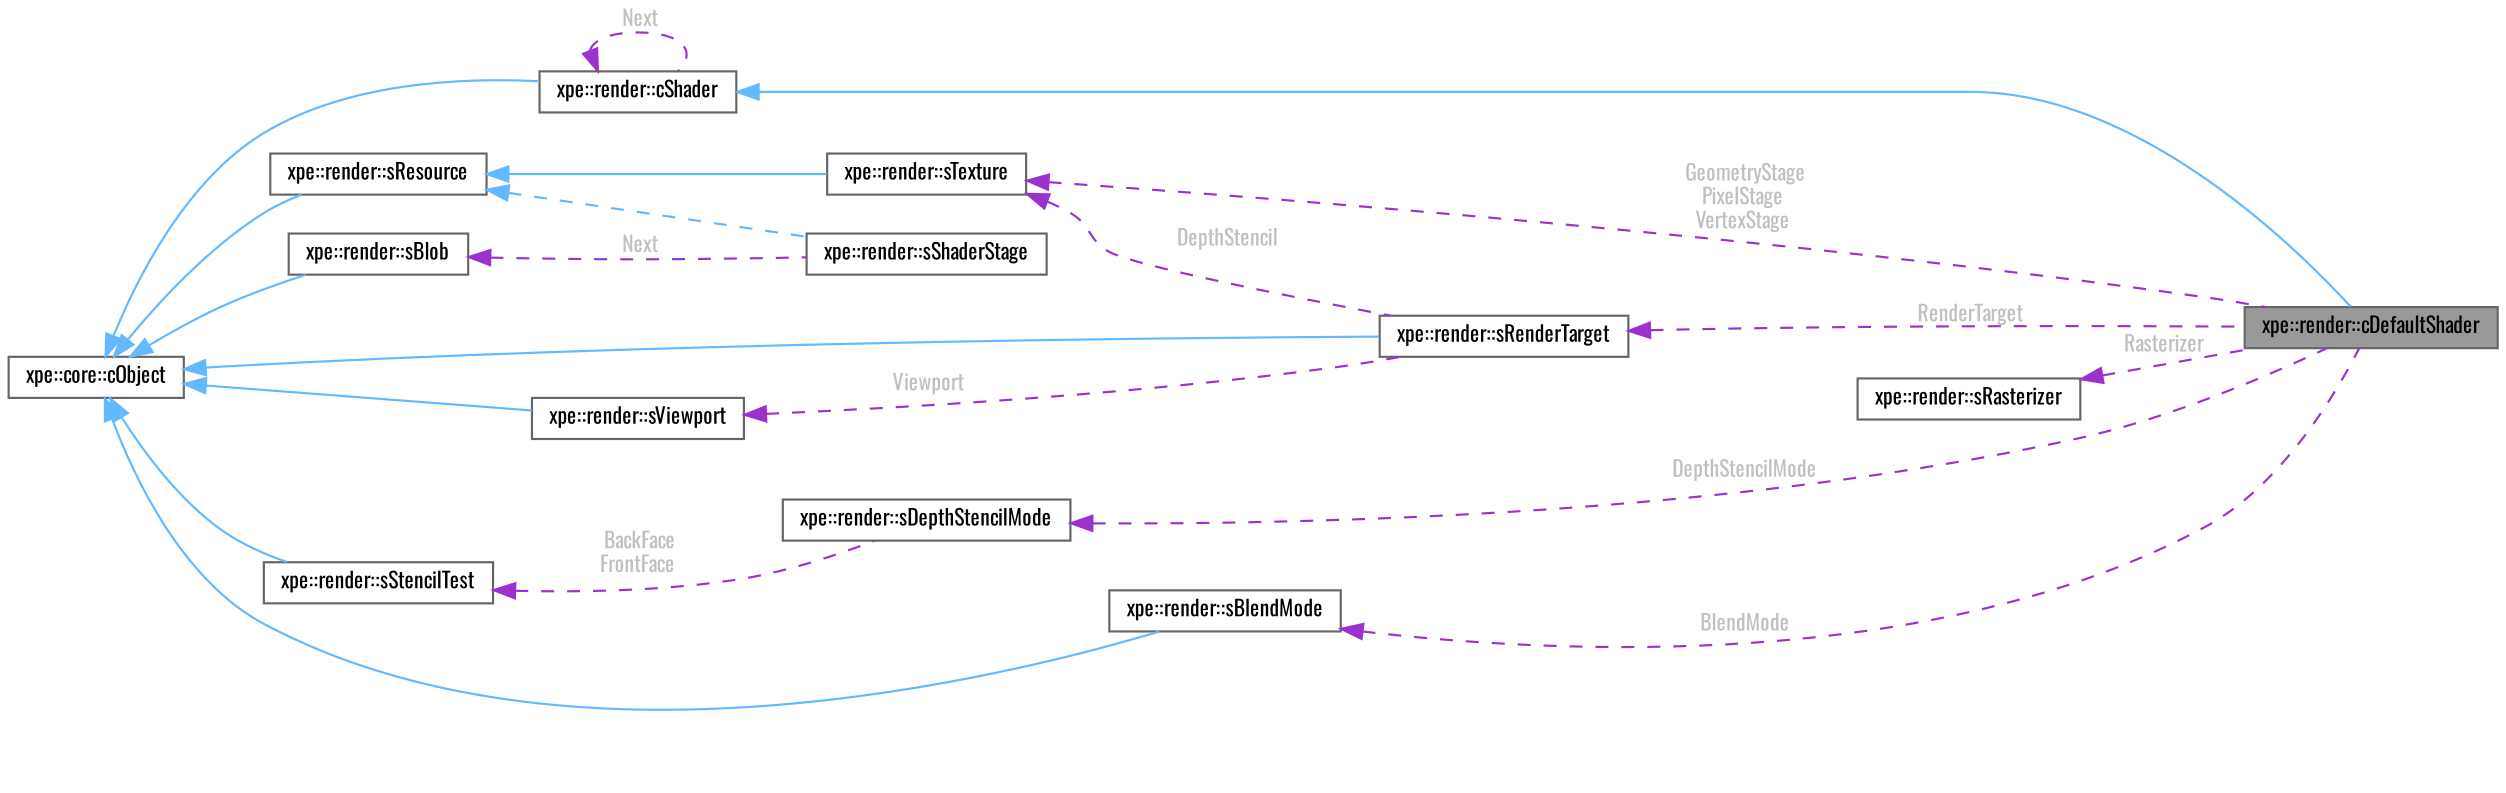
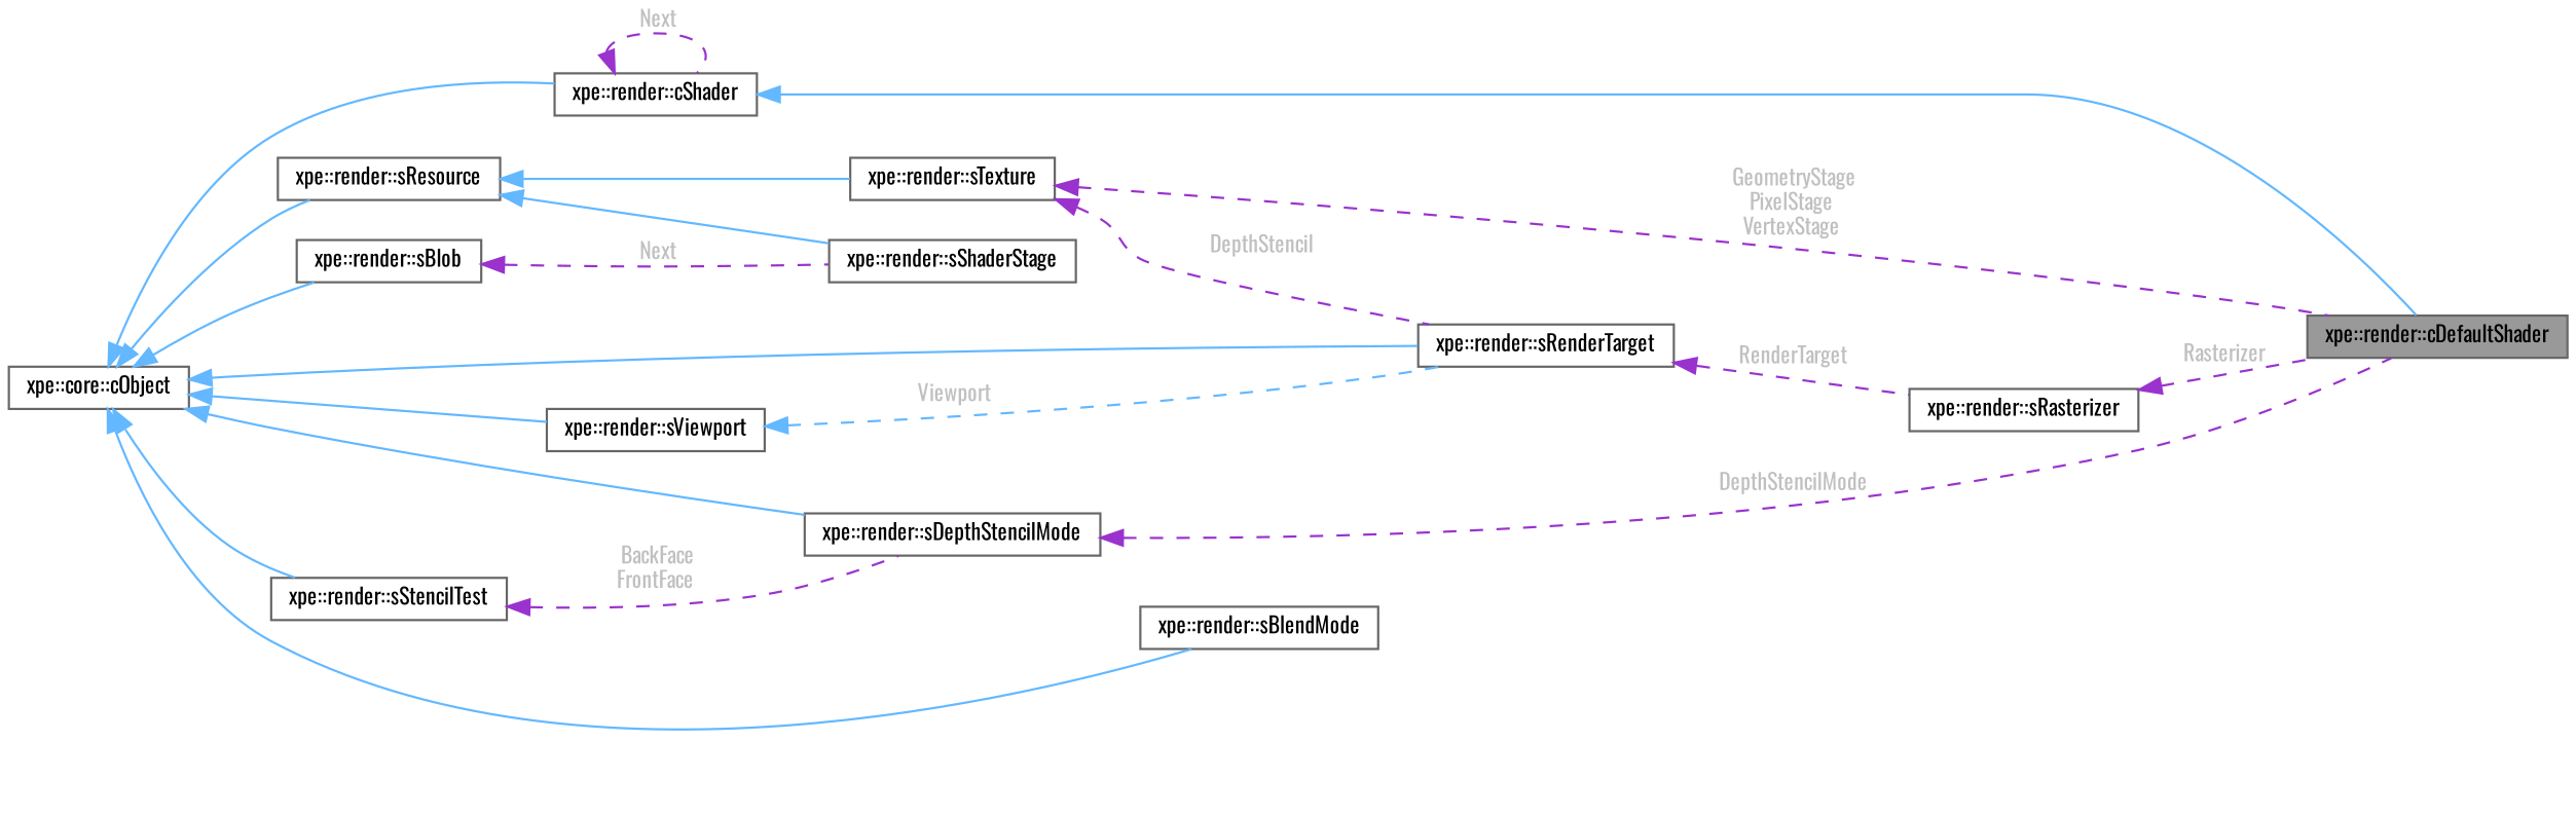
  digraph {
    fontname=Oswald
    rankdir=LR
    node [color=gray40 fillcolor=white fontname=Oswald fontsize=10 shape=box style=filled]
    edge [color=steelblue1 dir=back fontname=Oswald fontsize=10 labelfontname=Helvetica labelfontsize=10 style=solid]
    n1 [fillcolor=grey60 fontcolor=black height=0.2 label="xpe::render::cDefaultShader" width=0.4]
    n2 [height=0.2 label="xpe::render::cShader" width=0.4]
    n3 [height=0.2 label="xpe::core::cObject" width=0.4]
    n4 [height=0.2 label="xpe::render::sResource" width=0.4]
    n5 [height=0.2 label="xpe::render::sBlob" width=0.4]
    n6 [height=0.2 label="xpe::render::sRenderTarget" width=0.4]
    n7 [height=0.2 label="xpe::render::sViewport" width=0.4]
    n8 [height=0.2 label="xpe::render::sDepthStencilMode" width=0.4]
    n9 [height=0.2 label="xpe::render::sStencilTest" width=0.4]
    n10 [height=0.2 label="xpe::render::sBlendMode" width=0.4]
    n11 [height=0.2 label="xpe::render::sShaderStage" width=0.4]
    n12 [height=0.2 label="xpe::render::sTexture" width=0.4]
    n13 [height=0.2 label="xpe::render::sRasterizer" width=0.4]
    n2 -> n1
    n2 -> n2 [color=darkorchid3 fontcolor=grey label=" Next" style=dashed]
    n3 -> n2
    n3 -> n4
    n3 -> n5
    n3 -> n6
    n3 -> n7
+   n3 -> n8
    n3 -> n9
    n3 -> n10
-   n4 -> n11 [style=dashed]
+   n4 -> n11
    n4 -> n12
    n5 -> n11 [color=darkorchid3 fontcolor=grey label=" Next" style=dashed]
-   n6 -> n1 [color=darkorchid3 fontcolor=grey label=" RenderTarget" style=dashed]
-   n7 -> n6 [color=darkorchid3 fontcolor=grey label=" Viewport" style=dashed]
+   n6 -> n13 [color=darkorchid3 fontcolor=grey label=" RenderTarget" style=dashed]
+   n7 -> n6 [fontcolor=grey label=" Viewport" style=dashed]
    n8 -> n1 [color=darkorchid3 fontcolor=grey label=" DepthStencilMode" style=dashed]
    n9 -> n8 [color=darkorchid3 fontcolor=grey label=" BackFace\nFrontFace" style=dashed]
-   n10 -> n1 [color=darkorchid3 fontcolor=grey label=" BlendMode" style=dashed]
    n12 -> n1 [color=darkorchid3 fontcolor=grey label=" GeometryStage\nPixelStage\nVertexStage" style=dashed]
    n12 -> n6 [color=darkorchid3 fontcolor=grey label=" DepthStencil" style=dashed]
    n13 -> n1 [color=darkorchid3 fontcolor=grey label=" Rasterizer" style=dashed]
  }
